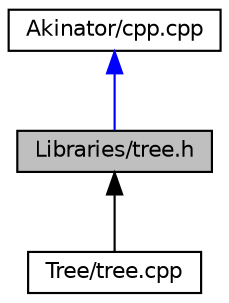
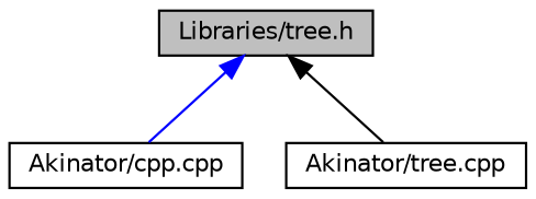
  digraph {
    node [color=black fillcolor=white fontname=Helvetica fontsize=10 shape=record style=filled]
    edge [dir=back fontname=Helvetica fontsize=10 labelfontname=Helvetica labelfontsize=10 style=solid]
    n1 [fillcolor=grey75 fontcolor=black height=0.2 label="Libraries/tree.h" width=0.4]
    n2 [height=0.2 label="Akinator/cpp.cpp" width=0.4]
-   n3 [height=0.2 label="Tree/tree.cpp" width=0.4]
-   n2 -> n1 [color=blue]
+   n3 [height=0.2 label="Akinator/tree.cpp" width=0.4]
+   n1 -> n2 [color=blue]
    n1 -> n3 [color=black]
  }
